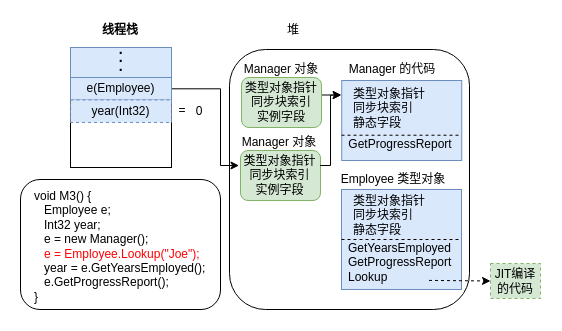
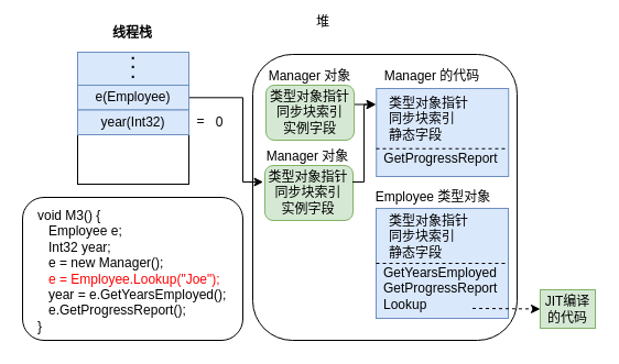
  <mxCell id="0" />
  <mxCell id="1" parent="0" />
  <mxCell id="2" value="" style="rounded=0;whiteSpace=wrap;html=1;" parent="1" vertex="1"><mxGeometry x="70" y="47" width="101" height="120" as="geometry" /></mxCell>
  <mxCell id="3" value="" style="rounded=1;whiteSpace=wrap;html=1;" parent="1" vertex="1"><mxGeometry x="20" y="179" width="200" height="130" as="geometry" /></mxCell>
  <mxCell id="4" value="void M3() {&lt;br&gt;&amp;nbsp; &lt;font color=&quot;#ff0000&quot;&gt;&amp;nbsp;&lt;/font&gt;Employee e;&lt;br&gt;&amp;nbsp; &amp;nbsp;Int32 year;&lt;br&gt;&amp;nbsp; &amp;nbsp;e = new Manager();&lt;br&gt;&amp;nbsp; &amp;nbsp;&lt;font color=&quot;#ff0000&quot;&gt;e = Employee.Lookup(&quot;Joe&quot;);&lt;/font&gt;&lt;br&gt;&amp;nbsp; &amp;nbsp;year = e.GetYearsEmployed();&lt;br&gt;&amp;nbsp; &amp;nbsp;e.GetProgressReport();&lt;br&gt;}" style="text;html=1;strokeColor=none;fillColor=none;align=left;verticalAlign=top;whiteSpace=wrap;rounded=0;" parent="1" vertex="1"><mxGeometry x="32" y="182" width="180" height="120" as="geometry" /></mxCell>
  <mxCell id="5" value="" style="rounded=1;whiteSpace=wrap;html=1;" parent="1" vertex="1"><mxGeometry x="229" y="49" width="240" height="260" as="geometry" /></mxCell>
  <mxCell id="6" value="" style="rounded=0;whiteSpace=wrap;html=1;fillColor=#dae8fc;strokeColor=#6c8ebf;" parent="1" vertex="1"><mxGeometry x="70" y="47" width="101" height="30" as="geometry" /></mxCell>
  <mxCell id="7" value="" style="group" parent="1" vertex="1" connectable="0"><mxGeometry x="101" y="43" width="40" height="37" as="geometry" /></mxCell>
  <mxCell id="8" value="&lt;b&gt;&lt;font style=&quot;font-size: 14px&quot;&gt;·&lt;/font&gt;&lt;/b&gt;" style="text;html=1;strokeColor=none;fillColor=none;align=center;verticalAlign=middle;whiteSpace=wrap;rounded=0;" parent="7" vertex="1"><mxGeometry width="40" height="20" as="geometry" /></mxCell>
  <mxCell id="9" value="&lt;b&gt;&lt;font style=&quot;font-size: 14px&quot;&gt;·&lt;/font&gt;&lt;/b&gt;" style="text;html=1;strokeColor=none;fillColor=none;align=center;verticalAlign=middle;whiteSpace=wrap;rounded=0;" parent="7" vertex="1"><mxGeometry y="8" width="40" height="20" as="geometry" /></mxCell>
  <mxCell id="10" value="&lt;b&gt;&lt;font style=&quot;font-size: 14px&quot;&gt;·&lt;/font&gt;&lt;/b&gt;" style="text;html=1;strokeColor=none;fillColor=none;align=center;verticalAlign=middle;whiteSpace=wrap;rounded=0;" parent="7" vertex="1"><mxGeometry y="17" width="40" height="20" as="geometry" /></mxCell>
  <mxCell id="11" value="线程栈" style="text;html=1;strokeColor=none;fillColor=none;align=center;verticalAlign=middle;whiteSpace=wrap;rounded=0;fontStyle=1" parent="1" vertex="1"><mxGeometry x="100" y="20" width="40" height="20" as="geometry" /></mxCell>
- <mxCell id="12" value="堆" style="text;html=1;strokeColor=none;fillColor=none;align=center;verticalAlign=middle;whiteSpace=wrap;rounded=0;" parent="1" vertex="1"><mxGeometry x="273" y="20" width="40" height="20" as="geometry" /></mxCell>
+ <mxCell id="12" value="堆" style="text;html=1;strokeColor=none;fillColor=none;align=center;verticalAlign=middle;whiteSpace=wrap;rounded=0;" parent="1" vertex="1"><mxGeometry x="273" y="10" width="40" height="20" as="geometry" /></mxCell>
  <mxCell id="13" value="" style="group" parent="1" vertex="1" connectable="0"><mxGeometry x="341.24" y="80" width="120" height="80" as="geometry" /></mxCell>
  <mxCell id="14" value="" style="rounded=0;whiteSpace=wrap;html=1;fillColor=#dae8fc;strokeColor=#6c8ebf;" parent="13" vertex="1"><mxGeometry width="120" height="80" as="geometry" /></mxCell>
  <mxCell id="15" value="类型对象指针&lt;br&gt;同步块索引&lt;br&gt;静态字段" style="text;html=1;strokeColor=none;fillColor=none;align=left;verticalAlign=top;whiteSpace=wrap;rounded=0;" parent="13" vertex="1"><mxGeometry x="10" width="90" height="50" as="geometry" /></mxCell>
  <mxCell id="16" value="GetProgressReport" style="text;html=1;strokeColor=none;fillColor=none;align=center;verticalAlign=middle;whiteSpace=wrap;rounded=0;" parent="13" vertex="1"><mxGeometry x="4" y="54" width="110" height="20" as="geometry" /></mxCell>
  <mxCell id="17" value="" style="endArrow=none;dashed=1;html=1;entryX=0.998;entryY=0.684;entryDx=0;entryDy=0;exitX=-0.002;exitY=0.684;exitDx=0;exitDy=0;entryPerimeter=0;exitPerimeter=0;" parent="13" source="14" target="14" edge="1"><mxGeometry width="50" height="50" relative="1" as="geometry"><mxPoint x="-130" y="80" as="sourcePoint" /><mxPoint x="-80" y="30" as="targetPoint" /></mxGeometry></mxCell>
  <mxCell id="18" value="" style="group" parent="1" vertex="1" connectable="0"><mxGeometry x="341" y="189" width="120" height="100" as="geometry" /></mxCell>
  <mxCell id="19" value="" style="rounded=0;whiteSpace=wrap;html=1;fillColor=#dae8fc;strokeColor=#6c8ebf;" parent="18" vertex="1"><mxGeometry width="120" height="100" as="geometry" /></mxCell>
  <mxCell id="20" value="类型对象指针&lt;br&gt;同步块索引&lt;br&gt;静态字段" style="text;html=1;strokeColor=none;fillColor=none;align=left;verticalAlign=top;whiteSpace=wrap;rounded=0;" parent="18" vertex="1"><mxGeometry x="10" y="-2" width="90" height="45.455" as="geometry" /></mxCell>
  <mxCell id="21" value="" style="endArrow=none;dashed=1;html=1;entryX=1;entryY=0.5;entryDx=0;entryDy=0;exitX=0;exitY=0.5;exitDx=0;exitDy=0;" parent="18" source="19" target="19" edge="1"><mxGeometry width="50" height="50" relative="1" as="geometry"><mxPoint x="-130" y="72.727" as="sourcePoint" /><mxPoint x="-80" y="27.273" as="targetPoint" /></mxGeometry></mxCell>
  <mxCell id="22" value="GetYearsEmployed&lt;br&gt;GetProgressReport&lt;br&gt;Lookup" style="text;html=1;strokeColor=none;fillColor=none;align=left;verticalAlign=middle;whiteSpace=wrap;rounded=0;" parent="18" vertex="1"><mxGeometry x="5" y="54.545" width="110" height="36.364" as="geometry" /></mxCell>
  <mxCell id="23" value="Manager 的代码" style="text;html=1;strokeColor=none;fillColor=none;align=center;verticalAlign=middle;whiteSpace=wrap;rounded=0;" parent="1" vertex="1"><mxGeometry x="337" y="59" width="110" height="20" as="geometry" /></mxCell>
  <mxCell id="24" value="Employee 类型对象" style="text;html=1;strokeColor=none;fillColor=none;align=center;verticalAlign=middle;whiteSpace=wrap;rounded=0;" parent="1" vertex="1"><mxGeometry x="338" y="169" width="110" height="20" as="geometry" /></mxCell>
  <mxCell id="25" style="edgeStyle=orthogonalEdgeStyle;rounded=0;orthogonalLoop=1;jettySize=auto;html=1;entryX=0;entryY=0.25;entryDx=0;entryDy=0;" parent="1" source="26" target="39" edge="1"><mxGeometry relative="1" as="geometry"><mxPoint x="210" y="59" as="targetPoint" /><Array as="points"><mxPoint x="220" y="88" /><mxPoint x="220" y="165" /></Array></mxGeometry></mxCell>
  <mxCell id="26" value="e(Employee)" style="rounded=0;whiteSpace=wrap;html=1;fillColor=#dae8fc;strokeColor=#6c8ebf;" parent="1" vertex="1"><mxGeometry x="70" y="77" width="101" height="22.5" as="geometry" /></mxCell>
- <mxCell id="27" value="year(Int32)" style="rounded=0;whiteSpace=wrap;html=1;fillColor=#dae8fc;strokeColor=#6c8ebf;dashed=1;" parent="1" vertex="1"><mxGeometry x="70" y="99.5" width="101" height="22.5" as="geometry" /></mxCell>
+ <mxCell id="27" value="year(Int32)" style="rounded=0;whiteSpace=wrap;html=1;fillColor=#dae8fc;strokeColor=#6c8ebf;" parent="1" vertex="1"><mxGeometry x="70" y="99.5" width="101" height="22.5" as="geometry" /></mxCell>
  <mxCell id="28" value="=" style="text;html=1;strokeColor=none;fillColor=none;align=center;verticalAlign=middle;whiteSpace=wrap;rounded=0;" parent="1" vertex="1"><mxGeometry x="172" y="100" width="20" height="20" as="geometry" /></mxCell>
  <mxCell id="29" value="0" style="text;html=1;strokeColor=none;fillColor=none;align=center;verticalAlign=middle;whiteSpace=wrap;rounded=0;" parent="1" vertex="1"><mxGeometry x="188.5" y="100.75" width="20" height="20" as="geometry" /></mxCell>
  <mxCell id="30" style="edgeStyle=orthogonalEdgeStyle;rounded=0;orthogonalLoop=1;jettySize=auto;html=1;exitX=1;exitY=0.25;exitDx=0;exitDy=0;entryX=-0.002;entryY=0.182;entryDx=0;entryDy=0;entryPerimeter=0;" parent="1" source="36" target="14" edge="1"><mxGeometry relative="1" as="geometry" /></mxCell>
  <mxCell id="31" value="Manager 对象" style="text;html=1;strokeColor=none;fillColor=none;align=center;verticalAlign=middle;whiteSpace=wrap;rounded=0;" parent="1" vertex="1"><mxGeometry x="239" y="59" width="84" height="20" as="geometry" /></mxCell>
  <mxCell id="32" value="Manager 对象" style="text;html=1;strokeColor=none;fillColor=none;align=center;verticalAlign=middle;whiteSpace=wrap;rounded=0;" parent="1" vertex="1"><mxGeometry x="237" y="132" width="84" height="20" as="geometry" /></mxCell>
- <mxCell id="33" value="JIT编译&lt;br&gt;的代码" style="rounded=0;whiteSpace=wrap;html=1;fillColor=#d5e8d4;strokeColor=#82b366;dashed=1;" parent="1" vertex="1"><mxGeometry x="490" y="263" width="50" height="35" as="geometry" /></mxCell>
+ <mxCell id="33" value="JIT编译&lt;br&gt;的代码" style="rounded=0;whiteSpace=wrap;html=1;fillColor=#d5e8d4;strokeColor=#82b366;" parent="1" vertex="1"><mxGeometry x="490" y="263" width="50" height="35" as="geometry" /></mxCell>
  <mxCell id="34" value="" style="group" parent="1" vertex="1" connectable="0"><mxGeometry x="241" y="77" width="80" height="50" as="geometry" /></mxCell>
  <mxCell id="35" value="" style="rounded=1;whiteSpace=wrap;html=1;fillColor=#d5e8d4;strokeColor=#82b366;" parent="34" vertex="1"><mxGeometry width="80" height="50" as="geometry" /></mxCell>
  <mxCell id="36" value="类型对象指针&lt;br&gt;同步块索引&lt;br&gt;实例字段" style="text;html=1;strokeColor=none;fillColor=none;align=center;verticalAlign=middle;whiteSpace=wrap;rounded=0;" parent="34" vertex="1"><mxGeometry y="10" width="80" height="30" as="geometry" /></mxCell>
  <mxCell id="37" value="" style="rounded=1;whiteSpace=wrap;html=1;fillColor=#d5e8d4;strokeColor=#82b366;" parent="1" vertex="1"><mxGeometry x="240" y="150" width="80" height="50" as="geometry" /></mxCell>
  <mxCell id="38" style="edgeStyle=orthogonalEdgeStyle;rounded=0;orthogonalLoop=1;jettySize=auto;html=1;exitX=1;exitY=0.25;exitDx=0;exitDy=0;entryX=-0.006;entryY=0.183;entryDx=0;entryDy=0;entryPerimeter=0;" edge="1" parent="1" source="39" target="14"><mxGeometry relative="1" as="geometry"><Array as="points"><mxPoint x="330" y="165" /><mxPoint x="330" y="95" /></Array></mxGeometry></mxCell>
  <mxCell id="39" value="类型对象指针&lt;br&gt;同步块索引&lt;br&gt;实例字段" style="text;html=1;strokeColor=none;fillColor=none;align=center;verticalAlign=middle;whiteSpace=wrap;rounded=0;" parent="1" vertex="1"><mxGeometry x="238.5" y="155" width="81" height="40" as="geometry" /></mxCell>
  <mxCell id="40" value="" style="endArrow=classic;html=1;entryX=0;entryY=0.5;entryDx=0;entryDy=0;exitX=0.75;exitY=1;exitDx=0;exitDy=0;dashed=1;" parent="1" source="22" target="33" edge="1"><mxGeometry width="50" height="50" relative="1" as="geometry"><mxPoint x="460" y="389" as="sourcePoint" /><mxPoint x="510" y="339" as="targetPoint" /></mxGeometry></mxCell>
